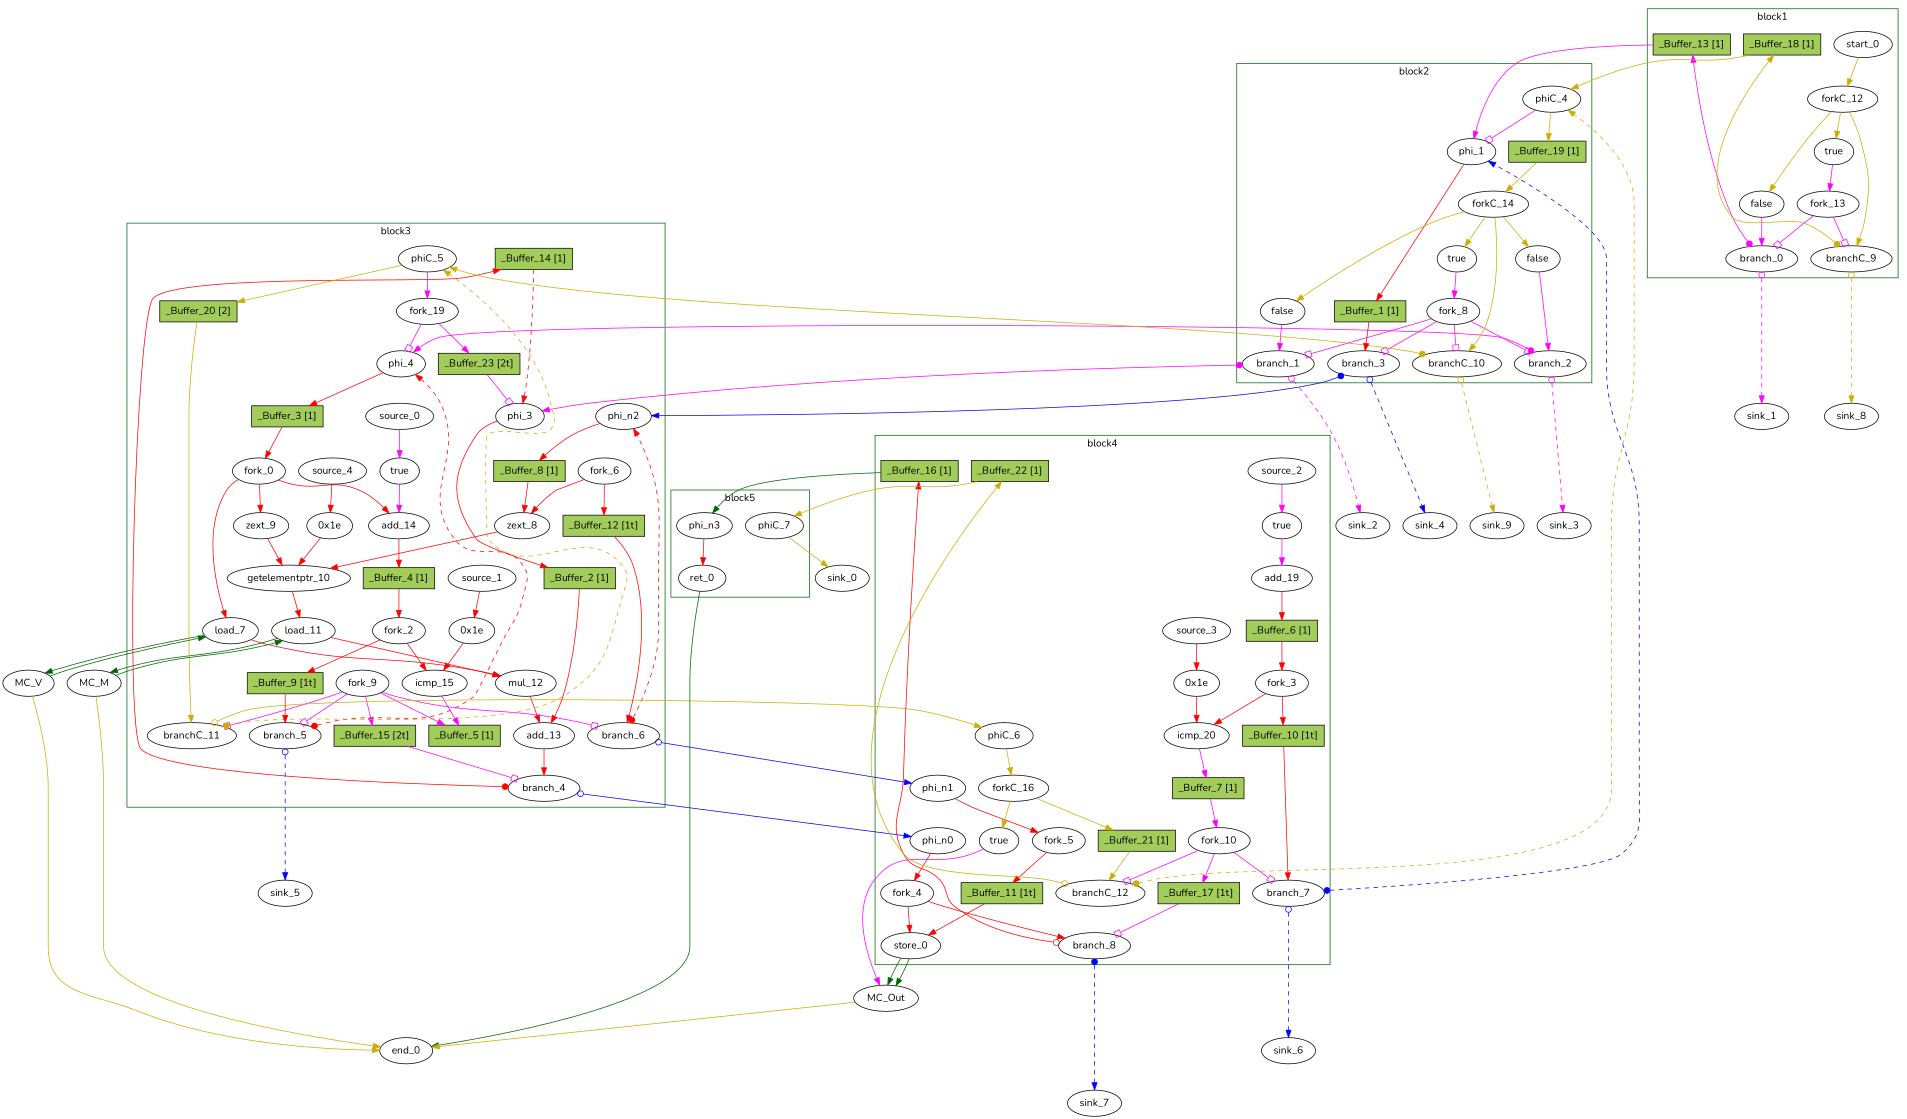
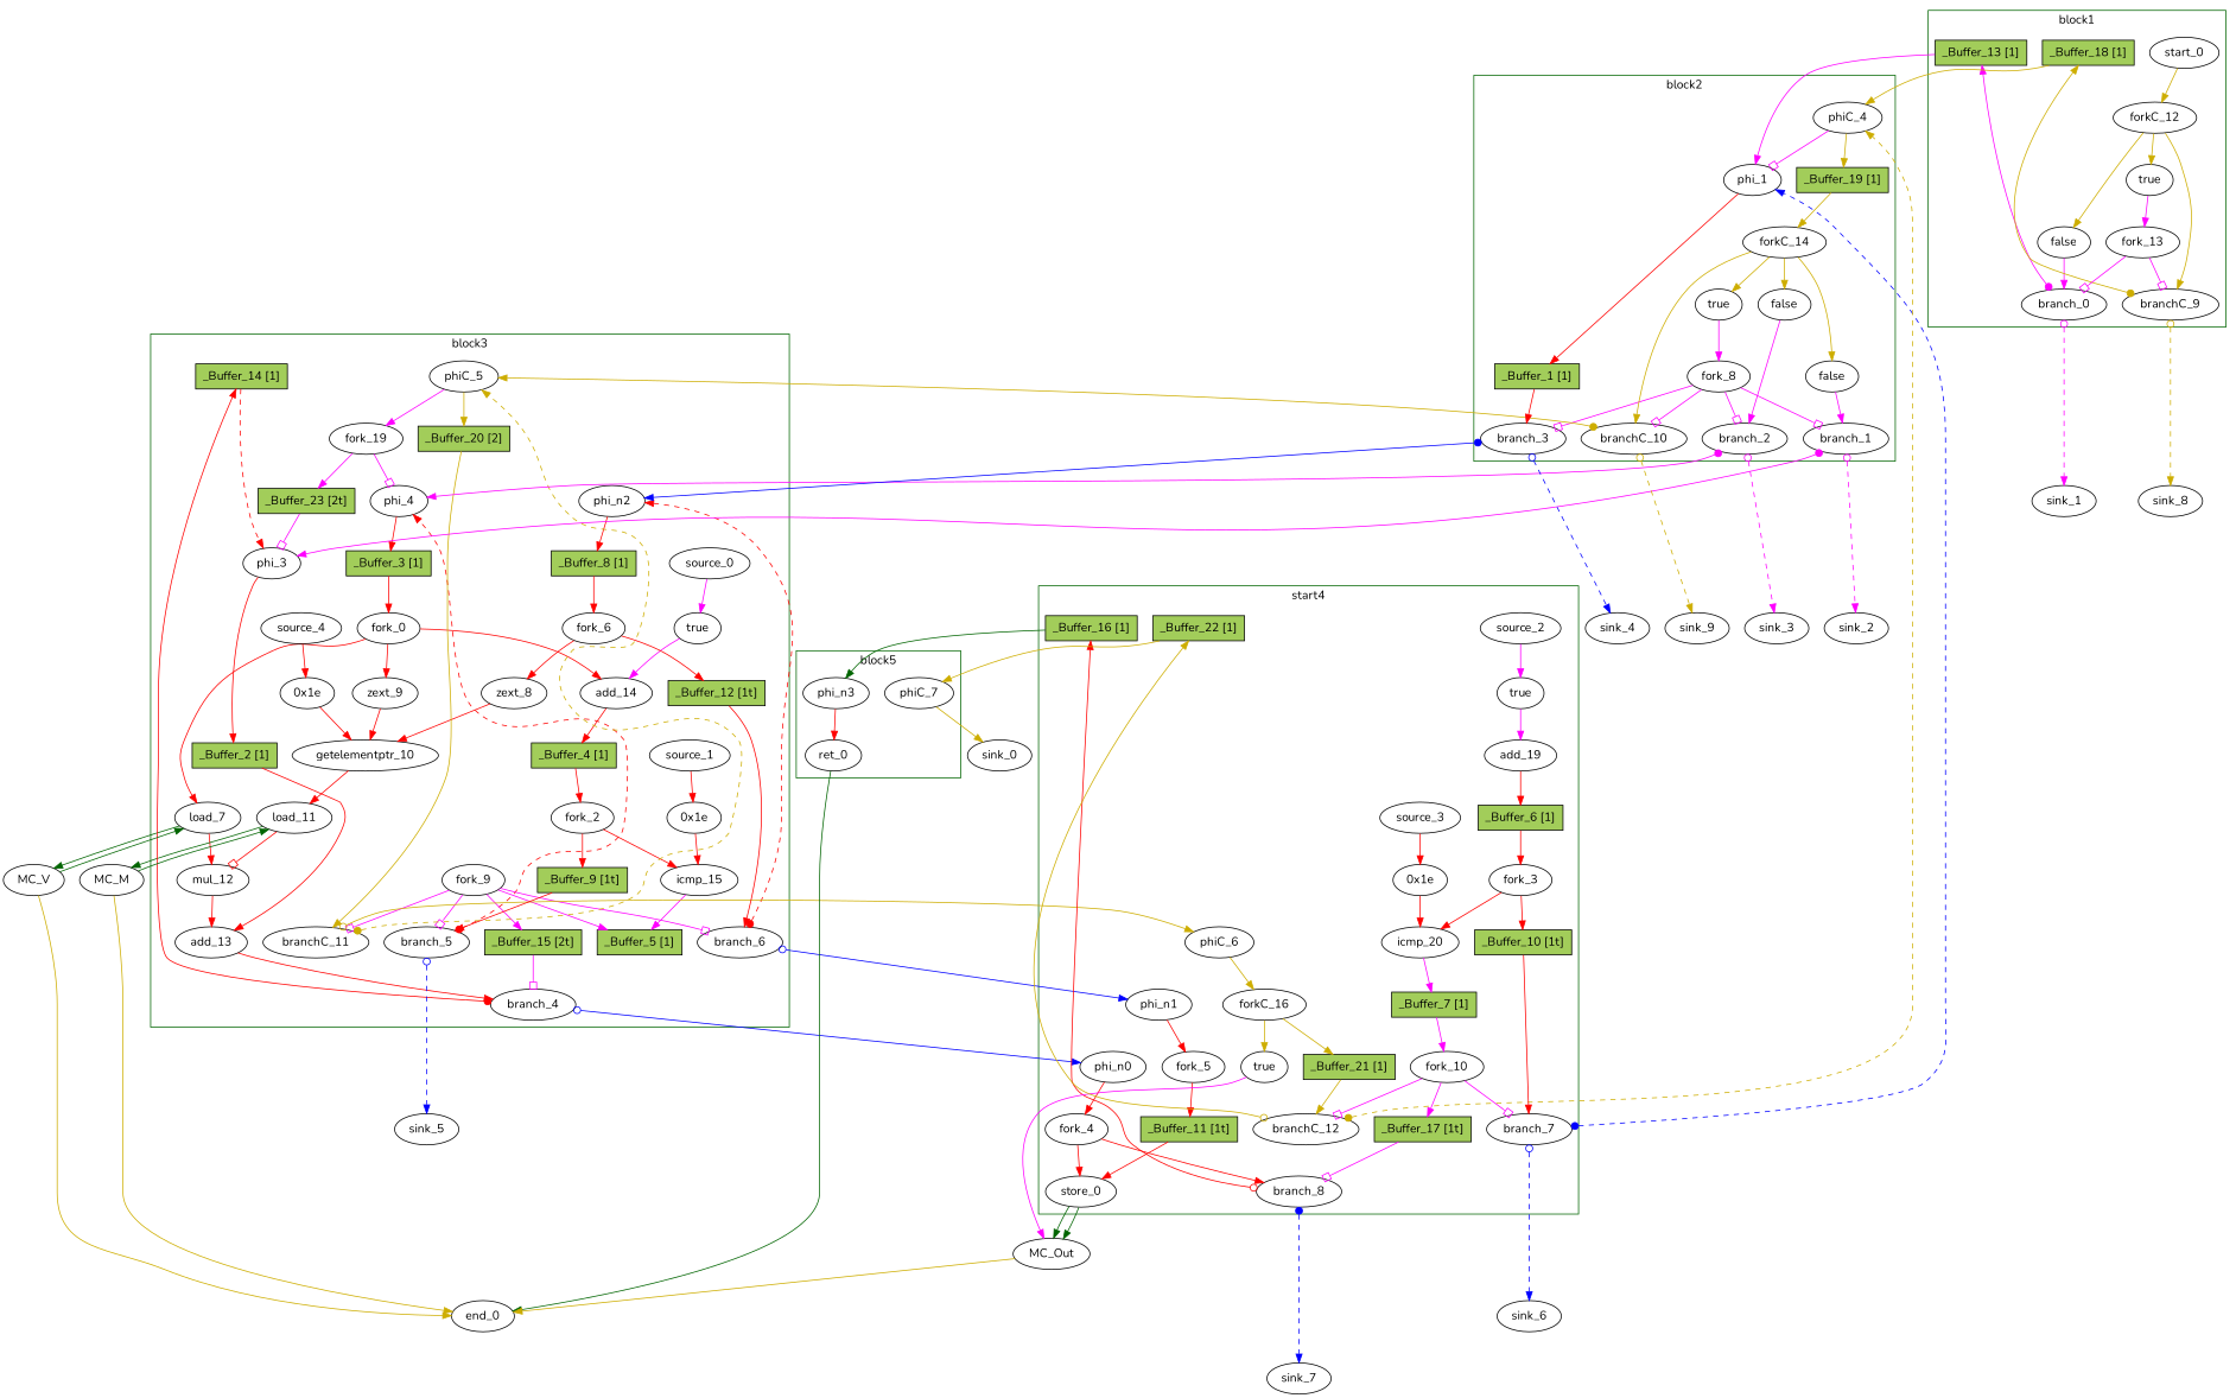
  digraph {
    fontname=Nunito
    node [bbID=3 fontname=Nunito in="in1:5" out="out1:5" shape=oval type=Buffer]
    edge [arrowhead=normal color=red fontname=Nunito from=out1 to=in1]
    phi_3 [delay=1.918 in="in1?:1 in2:32 in3:32" out="out1:32" retimingDiff=2 type=Mux]
    phi_4 [delay=1.918 in="in1?:1 in2:5 in3:5" type=Mux]
    load_7 [delay=1.503 in="in1:32 in2:5" latency=2 offset=0 op=mc_load_op out="out1:32 out2:5" portID=0 retimingDiff=0.666667 type=Operator]
    zext_8 [op=zext_op retimingDiff=0.333333 type=Operator]
    zext_9 [op=zext_op retimingDiff=0.333333 type=Operator]
    getelementptr_10 [constants=1 delay=2.914 in="in1:32 in2:32 in3:32" op=getelementptr_op out="out1:32" retimingDiff=0.333333 type=Operator]
    load_11 [delay=1.503 in="in1:32 in2:32" latency=2 offset=0 op=mc_load_op out="out1:32 out2:32" portID=0 retimingDiff=0.666667 type=Operator]
    mul_12 [delay=2.914 in="in1:32 in2:32" latency=4 op=mul_op out="out1:32" retimingDiff=1.33333 type=Operator]
    add_13 [delay=2.974 in="in1:32 in2:32" op=add_op out="out1:32" retimingDiff=2.33333 type=Operator]
    n10 [in="in1:1" label=true out="out1:1" retimingDiff=0.333333 type=Constant value="0x1"]
    add_14 [delay=2.974 in="in1:5 in2:5" op=add_op retimingDiff=0.333333 type=Operator]
    n12 [label="0x1e" retimingDiff=0.666667 type=Constant value="0x1e"]
    icmp_15 [delay=3.42 in="in1:5 in2:5" op=icmp_ult_op out="out1:1" retimingDiff=0.666667 type=Operator]
    n14 [label="0x1e" retimingDiff=0.333333 type=Constant value="0x1e"]
    phi_n2 [delay=1.918 in="in1:5 in2:5" type=Merge]
    fork_0 [out="out1:5 out2:5 out3:5" retimingDiff=0.333333 type=Fork]
    fork_2 [out="out1:5 out2:5" retimingDiff=0.666667 type=Fork]
    fork_6 [out="out1:5 out2:5" retimingDiff=0.333333 type=Fork]
    branch_4 [in="in1:32 in2?:1" out="out1+:32 out2-:32" retimingDiff=2.33333 type=Branch]
    branch_5 [in="in1:5 in2?:1" out="out1+:5 out2-:5" retimingDiff=1 type=Branch]
    branch_6 [in="in1:5 in2?:1" out="out1+:5 out2-:5" retimingDiff=1 type=Branch]
    fork_9 [in="in1:1" out="out1:1 out2:1 out3:1 out4:1" retimingDiff=1 type=Fork]
    phiC_5 [delay=1.842 in="in1:0 in2:0" out="out1:0 out2?:1" type=CntrlMerge]
    branchC_11 [in="in1:0 in2?:1" out="out1+:0 out2-:0" retimingDiff=1 type=Branch]
    source_0 [out="out1:1" retimingDiff=0.333333 type=Source in=""]
    source_1 [retimingDiff=0.666667 type=Source in=""]
    source_4 [retimingDiff=0.333333 type=Source in=""]
    fork_19 [in="in1:1" out="out1:1 out2:1" type=Fork]
    n29 [fillcolor=darkolivegreen3 height=0.4 in="in1:32" label="_Buffer_2 [1]" out="out1:32" shape=box slots=1 style=filled transparent=false]
    n30 [fillcolor=darkolivegreen3 height=0.4 label="_Buffer_3 [1]" shape=box slots=1 style=filled transparent=false]
    n31 [fillcolor=darkolivegreen3 height=0.4 label="_Buffer_4 [1]" shape=box slots=1 style=filled transparent=false]
    n32 [fillcolor=darkolivegreen3 height=0.4 in="in1:1" label="_Buffer_5 [1]" out="out1:1" shape=box slots=1 style=filled transparent=false]
    n33 [fillcolor=darkolivegreen3 height=0.4 label="_Buffer_8 [1]" shape=box slots=1 style=filled transparent=false]
    n34 [fillcolor=darkolivegreen3 height=0.4 label="_Buffer_9 [1t]" shape=box slots=1 style=filled transparent=true]
    n35 [fillcolor=darkolivegreen3 height=0.4 label="_Buffer_12 [1t]" shape=box slots=1 style=filled transparent=true]
    n36 [fillcolor=darkolivegreen3 height=0.4 in="in1:32" label="_Buffer_14 [1]" out="out1:32" shape=box slots=1 style=filled transparent=false]
    n37 [fillcolor=darkolivegreen3 height=0.4 in="in1:1" label="_Buffer_15 [2t]" out="out1:1" shape=box slots=2 style=filled transparent=true]
    n38 [fillcolor=darkolivegreen3 height=0.4 in="in1:0" label="_Buffer_20 [2]" out="out1:0" shape=box slots=2 style=filled transparent=false]
    n39 [fillcolor=darkolivegreen3 height=0.4 in="in1:1" label="_Buffer_23 [2t]" out="out1:1" shape=box slots=2 style=filled transparent=true]
    n40 [bbID=1 in="in1:1" label=true out="out1:1" type=Constant value="0x1"]
    n41 [bbID=1 in="in1:1" label=false out="out1:1" type=Constant value="0x0"]
    branch_0 [bbID=1 in="in1:1 in2?:1" out="out1+:1 out2-:1" type=Branch]
    start_0 [bbID=1 in="in1:0" out="out1:0" type=Entry]
    forkC_12 [bbID=1 in="in1:0" out="out1:0 out2:0 out3:0" type=Fork]
    branchC_9 [bbID=1 in="in1:0 in2?:1" out="out1+:0 out2-:0" type=Branch]
    fork_13 [bbID=1 in="in1:1" out="out1:1 out2:1" type=Fork]
    n47 [bbID=1 fillcolor=darkolivegreen3 height=0.4 in="in1:1" label="_Buffer_13 [1]" out="out1:1" shape=box slots=1 style=filled transparent=false]
    n48 [bbID=1 fillcolor=darkolivegreen3 height=0.4 in="in1:0" label="_Buffer_18 [1]" out="out1:0" shape=box slots=1 style=filled transparent=false]
    phi_1 [bbID=2 delay=1.918 in="in1?:1 in2:5 in3:5" type=Mux]
    n50 [bbID=2 in="in1:1" label=true out="out1:1" type=Constant value="0x1"]
    n51 [bbID=2 in="in1:1" label=false out="out1:1" type=Constant value="0x0"]
    n52 [bbID=2 in="in1:1" label=false out="out1:1" type=Constant value="0x0"]
    branch_1 [bbID=2 in="in1:1 in2?:1" out="out1+:1 out2-:1" type=Branch]
    branch_2 [bbID=2 in="in1:1 in2?:1" out="out1+:1 out2-:1" type=Branch]
    branch_3 [bbID=2 in="in1:5 in2?:1" out="out1+:5 out2-:5" type=Branch]
    fork_8 [bbID=2 in="in1:1" out="out1:1 out2:1 out3:1 out4:1" type=Fork]
    phiC_4 [bbID=2 delay=1.842 in="in1:0 in2:0" out="out1:0 out2?:1" type=CntrlMerge]
    forkC_14 [bbID=2 in="in1:0" out="out1:0 out2:0 out3:0 out4:0" type=Fork]
    branchC_10 [bbID=2 in="in1:0 in2?:1" out="out1+:0 out2-:0" type=Branch]
    n60 [bbID=2 fillcolor=darkolivegreen3 height=0.4 label="_Buffer_1 [1]" shape=box slots=1 style=filled transparent=false]
    n61 [bbID=2 fillcolor=darkolivegreen3 height=0.4 in="in1:0" label="_Buffer_19 [1]" out="out1:0" shape=box slots=1 style=filled transparent=false]
    store_0 [bbID=4 delay=0.779 in="in1:32 in2:5" offset=0 op=mc_store_op out="out1:32 out2:5" portID=0 type=Operator]
    n63 [bbID=4 in="in1:1" label=true out="out1:1" type=Constant value="0x1"]
    add_19 [bbID=4 delay=2.974 in="in1:5 in2:5" op=add_op type=Operator]
    n65 [bbID=4 label="0x1e" type=Constant value="0x1e"]
    icmp_20 [bbID=4 delay=3.42 in="in1:5 in2:5" op=icmp_ult_op out="out1:1" type=Operator]
    phi_n0 [bbID=4 in="in1:32" out="out1:32" type=Merge]
    phi_n1 [bbID=4 type=Merge]
    fork_3 [bbID=4 out="out1:5 out2:5" type=Fork]
    fork_4 [bbID=4 in="in1:32" out="out1:32 out2:32" type=Fork]
    fork_5 [bbID=4 out="out1:5 out2:5" type=Fork]
    branch_7 [bbID=4 in="in1:5 in2?:1" out="out1+:5 out2-:5" type=Branch]
    branch_8 [bbID=4 in="in1:32 in2?:1" out="out1+:32 out2-:32" type=Branch]
    fork_10 [bbID=4 in="in1:1" out="out1:1 out2:1 out3:1" type=Fork]
    n75 [bbID=4 in="in1:1" label=true out="out1:1" type=Constant value="0x1"]
    phiC_6 [bbID=4 delay=1.842 in="in1:0" out="out1:0" type=Merge]
    forkC_16 [bbID=4 in="in1:0" out="out1:0 out2:0" type=Fork]
    branchC_12 [bbID=4 in="in1:0 in2?:1" out="out1+:0 out2-:0" type=Branch]
    source_2 [bbID=4 out="out1:1" type=Source in=""]
    source_3 [bbID=4 type=Source in=""]
    n81 [bbID=4 fillcolor=darkolivegreen3 height=0.4 label="_Buffer_6 [1]" shape=box slots=1 style=filled transparent=false]
    n82 [bbID=4 fillcolor=darkolivegreen3 height=0.4 in="in1:1" label="_Buffer_7 [1]" out="out1:1" shape=box slots=1 style=filled transparent=false]
    n83 [bbID=4 fillcolor=darkolivegreen3 height=0.4 label="_Buffer_10 [1t]" shape=box slots=1 style=filled transparent=true]
    n84 [bbID=4 fillcolor=darkolivegreen3 height=0.4 label="_Buffer_11 [1t]" shape=box slots=1 style=filled transparent=true]
    n85 [bbID=4 fillcolor=darkolivegreen3 height=0.4 in="in1:32" label="_Buffer_16 [1]" out="out1:32" shape=box slots=1 style=filled transparent=false]
    n86 [bbID=4 fillcolor=darkolivegreen3 height=0.4 in="in1:1" label="_Buffer_17 [1t]" out="out1:1" shape=box slots=1 style=filled transparent=true]
    n87 [bbID=4 fillcolor=darkolivegreen3 height=0.4 in="in1:0" label="_Buffer_21 [1]" out="out1:0" shape=box slots=1 style=filled transparent=false]
    n88 [bbID=4 fillcolor=darkolivegreen3 height=0.4 in="in1:0" label="_Buffer_22 [1]" out="out1:0" shape=box slots=1 style=filled transparent=false]
    ret_0 [bbID=5 in="in1:32" op=ret_op out="out1:32" type=Operator]
    phi_n3 [bbID=5 in="in1:32" out="out1:32" type=Merge]
    phiC_7 [bbID=5 delay=1.842 in="in1:0" out="out1:0" type=Merge]
    sink_2 [bbID=0 in="in1:1" type=Sink out=""]
    sink_3 [bbID=0 in="in1:1" type=Sink out=""]
    sink_4 [bbID=0 type=Sink out=""]
    sink_9 [bbID=0 in="in1:0" type=Sink out=""]
    sink_1 [bbID=0 in="in1:1" type=Sink out=""]
    sink_8 [bbID=0 in="in1:0" type=Sink out=""]
    MC_V [bbID=0 bbcount=0 in="in1:5*l0a" ldcount=1 memory=V out="out1:32*l0d out2:0*e" stcount=0 type=MC shape=""]
    MC_M [bbID=0 bbcount=0 in="in1:32*l0a" ldcount=1 memory=M out="out1:32*l0d out2:0*e" stcount=0 type=MC shape=""]
    sink_5 [bbID=0 type=Sink out=""]
    MC_Out [bbID=0 bbcount=1 in="in1:32*c0 in2:5*s0a in3:32*s0d" ldcount=0 memory=Out out="out1:0*e" stcount=1 type=MC shape=""]
    sink_6 [bbID=0 type=Sink out=""]
    sink_7 [bbID=0 in="in1:32" type=Sink out=""]
    end_0 [bbID=0 in="in1:0*e in2:0*e in3:0*e in4:32" out="out1:32" type=Exit]
    sink_0 [bbID=0 in="in1:0" type=Sink out=""]
    subgraph cluster_1 {
      color=darkgreen
      label=block3
      phi_3
      phi_4
      load_7
      zext_8
      zext_9
      getelementptr_10
      load_11
      mul_12
      add_13
      n10
      add_14
      n12
      icmp_15
      n14
      phi_n2
      fork_0
      fork_2
      fork_6
      branch_4
      branch_5
      branch_6
      fork_9
      phiC_5
      branchC_11
      source_0
      source_1
      source_4
      fork_19
      n29
      n30
      n31
      n32
      n33
      n34
      n35
      n36
      n37
      n38
      n39
    }
    subgraph cluster_2 {
      color=darkgreen
      label=block1
      n40
      n41
      branch_0
      start_0
      forkC_12
      branchC_9
      fork_13
      n47
      n48
    }
    subgraph cluster_3 {
      color=darkgreen
      label=block2
      phi_1
      n50
      n51
      n52
      branch_1
      branch_2
      branch_3
      fork_8
      phiC_4
      forkC_14
      branchC_10
      n60
      n61
    }
    subgraph cluster_4 {
      color=darkgreen
-     label=block4
+     label=start4
      store_0
      n63
      add_19
      n65
      icmp_20
      phi_n0
      phi_n1
      fork_3
      fork_4
      fork_5
      branch_7
      branch_8
      fork_10
      n75
      phiC_6
      forkC_16
      branchC_12
      source_2
      source_3
      n81
      n82
      n83
      n84
      n85
      n86
      n87
      n88
    }
    subgraph cluster_5 {
      color=darkgreen
      label=block5
      ret_0
      phi_n3
      phiC_7
    }
    phi_3 -> n29
    phi_4 -> n30
    load_7 -> mul_12
    load_7 -> MC_V [color=darkgreen from=out2]
    zext_8 -> getelementptr_10
    zext_9 -> getelementptr_10 [to=in2]
    getelementptr_10 -> load_11 [to=in2]
-   load_11 -> mul_12 [to=in2]
+   load_11 -> mul_12 [arrowhead=obox to=in2]
    load_11 -> MC_M [color=darkgreen from=out2]
    mul_12 -> add_13 [to=in2]
    add_13 -> branch_4
    n10 -> add_14 [color=magenta to=in2]
    add_14 -> n31
    n12 -> icmp_15 [to=in2]
    icmp_15 -> n32 [color=magenta]
    n14 -> getelementptr_10 [to=in3]
    phi_n2 -> n33
    fork_0 -> load_7 [from=out3 to=in2]
    fork_0 -> zext_9
    fork_0 -> add_14 [from=out2]
    fork_2 -> icmp_15
    fork_2 -> n34 [from=out2]
    fork_6 -> zext_8
    fork_6 -> n35 [from=out2]
    branch_4 -> n36 [arrowtail=dot constraint=false dir=both]
    branch_4 -> phi_n0 [arrowtail=odot color=blue dir=both from=out2]
    branch_5 -> phi_4 [arrowtail=dot constraint=false dir=both minlen=3 style=dashed to=in3]
    branch_5 -> sink_5 [arrowtail=odot color=blue dir=both from=out2 minlen=3 style=dashed]
    branch_6 -> phi_n2 [arrowtail=dot constraint=false dir=both minlen=3 style=dashed to=in2]
    branch_6 -> phi_n1 [arrowtail=odot color=blue dir=both from=out2]
    fork_9 -> branch_5 [arrowhead=obox color=magenta from=out2 to=in2]
    fork_9 -> branch_6 [arrowhead=obox color=magenta to=in2]
    fork_9 -> branchC_11 [arrowhead=obox color=magenta from=out4 to=in2]
    fork_9 -> n32 [color=magenta]
    fork_9 -> n37 [color=magenta from=out3]
    phiC_5 -> fork_19 [color=magenta from=out2]
    phiC_5 -> n38 [color=gold3]
    branchC_11 -> phiC_5 [arrowtail=dot color=gold3 constraint=false dir=both minlen=3 style=dashed to=in2]
    branchC_11 -> phiC_6 [arrowtail=odot color=gold3 dir=both from=out2]
    source_0 -> n10 [color=magenta]
    source_1 -> n12
    source_4 -> n14
    fork_19 -> phi_4 [arrowhead=obox color=magenta from=out2]
    fork_19 -> n39 [color=magenta]
    n29 -> add_13
    n30 -> fork_0
    n31 -> fork_2
-   n33 -> zext_8
+   n33 -> fork_6
    n34 -> branch_5
    n35 -> branch_6
    n36 -> phi_3 [minlen=3 style=dashed to=in3]
    n37 -> branch_4 [arrowhead=obox color=magenta to=in2]
    n38 -> branchC_11 [color=gold3]
    n39 -> phi_3 [arrowhead=obox color=magenta]
    n40 -> fork_13 [color=magenta]
    n41 -> branch_0 [color=magenta]
    branch_0 -> n47 [arrowtail=dot color=magenta constraint=false dir=both]
    branch_0 -> sink_1 [arrowtail=odot color=magenta dir=both from=out2 minlen=3 style=dashed]
    start_0 -> forkC_12 [color=gold3]
    forkC_12 -> n40 [color=gold3 from=out3]
    forkC_12 -> n41 [color=gold3]
    forkC_12 -> branchC_9 [color=gold3 from=out2]
    branchC_9 -> n48 [arrowtail=dot color=gold3 constraint=false dir=both]
    branchC_9 -> sink_8 [arrowtail=odot color=gold3 dir=both from=out2 minlen=3 style=dashed]
    fork_13 -> branch_0 [arrowhead=obox color=magenta to=in2]
    fork_13 -> branchC_9 [arrowhead=obox color=magenta from=out2 to=in2]
    n47 -> phi_1 [color=magenta to=in2]
    n48 -> phiC_4 [color=gold3]
    phi_1 -> n60
    n50 -> fork_8 [color=magenta]
    n51 -> branch_1 [color=magenta]
    n52 -> branch_2 [color=magenta]
    branch_1 -> phi_3 [arrowtail=dot color=magenta dir=both to=in2]
    branch_1 -> sink_2 [arrowtail=odot color=magenta dir=both from=out2 minlen=3 style=dashed]
    branch_2 -> phi_4 [arrowtail=dot color=magenta dir=both to=in2]
    branch_2 -> sink_3 [arrowtail=odot color=magenta dir=both from=out2 minlen=3 style=dashed]
    branch_3 -> phi_n2 [arrowtail=dot color=blue dir=both]
    branch_3 -> sink_4 [arrowtail=odot color=blue dir=both from=out2 minlen=3 style=dashed]
    fork_8 -> branch_1 [arrowhead=obox color=magenta from=out3 to=in2]
    fork_8 -> branch_2 [arrowhead=obox color=magenta from=out2 to=in2]
    fork_8 -> branch_3 [arrowhead=obox color=magenta to=in2]
    fork_8 -> branchC_10 [arrowhead=obox color=magenta from=out4 to=in2]
    phiC_4 -> phi_1 [arrowhead=obox color=magenta from=out2]
    phiC_4 -> n61 [color=gold3]
    forkC_14 -> n50 [color=gold3 from=out4]
    forkC_14 -> n51 [color=gold3]
    forkC_14 -> n52 [color=gold3 from=out2]
    forkC_14 -> branchC_10 [color=gold3 from=out3]
    branchC_10 -> phiC_5 [arrowtail=dot color=gold3 dir=both]
    branchC_10 -> sink_9 [arrowtail=odot color=gold3 dir=both from=out2 minlen=3 style=dashed]
    n60 -> branch_3
    n61 -> forkC_14 [color=gold3]
    store_0 -> MC_Out [color=darkgreen from=out2 to=in2]
    store_0 -> MC_Out [color=darkgreen to=in3]
    n63 -> add_19 [color=magenta to=in2]
    add_19 -> n81
    n65 -> icmp_20 [to=in2]
    icmp_20 -> n82 [color=magenta]
    phi_n0 -> fork_4
    phi_n1 -> fork_5
    fork_3 -> icmp_20
    fork_3 -> n83 [from=out2]
    fork_4 -> store_0
    fork_4 -> branch_8 [from=out2]
    fork_5 -> n84
    branch_7 -> phi_1 [arrowtail=dot color=blue dir=both minlen=3 style=dashed to=in3]
    branch_7 -> sink_6 [arrowtail=odot color=blue dir=both from=out2 minlen=3 style=dashed]
    branch_8 -> n85 [arrowtail=odot constraint=false dir=both from=out2]
    branch_8 -> sink_7 [arrowtail=dot color=blue dir=both minlen=3 style=dashed]
    fork_10 -> branch_7 [arrowhead=obox color=magenta from=out2 to=in2]
    fork_10 -> branchC_12 [arrowhead=obox color=magenta from=out3 to=in2]
    fork_10 -> n86 [color=magenta]
    n75 -> MC_Out [color=magenta]
    phiC_6 -> forkC_16 [color=gold3]
    forkC_16 -> n75 [color=gold3]
    forkC_16 -> n87 [color=gold3 from=out2]
    branchC_12 -> phiC_4 [arrowtail=dot color=gold3 dir=both minlen=3 style=dashed to=in2]
    branchC_12 -> n88 [arrowtail=odot color=gold3 constraint=false dir=both from=out2]
    source_2 -> n63 [color=magenta]
    source_3 -> n65
    n81 -> fork_3
    n82 -> fork_10 [color=magenta]
    n83 -> branch_7
    n84 -> store_0 [to=in2]
    n85 -> phi_n3 [color=darkgreen]
    n86 -> branch_8 [arrowhead=obox color=magenta to=in2]
    n87 -> branchC_12 [color=gold3]
    n88 -> phiC_7 [color=gold3]
    ret_0 -> end_0 [color=darkgreen to=in4]
    phi_n3 -> ret_0
    phiC_7 -> sink_0 [color=gold3]
    MC_V -> load_7 [color=darkgreen]
    MC_V -> end_0 [color=gold3 from=out2]
    MC_M -> load_11 [color=darkgreen]
    MC_M -> end_0 [color=gold3 from=out2 to=in2]
    MC_Out -> end_0 [color=gold3 to=in3]
  }
